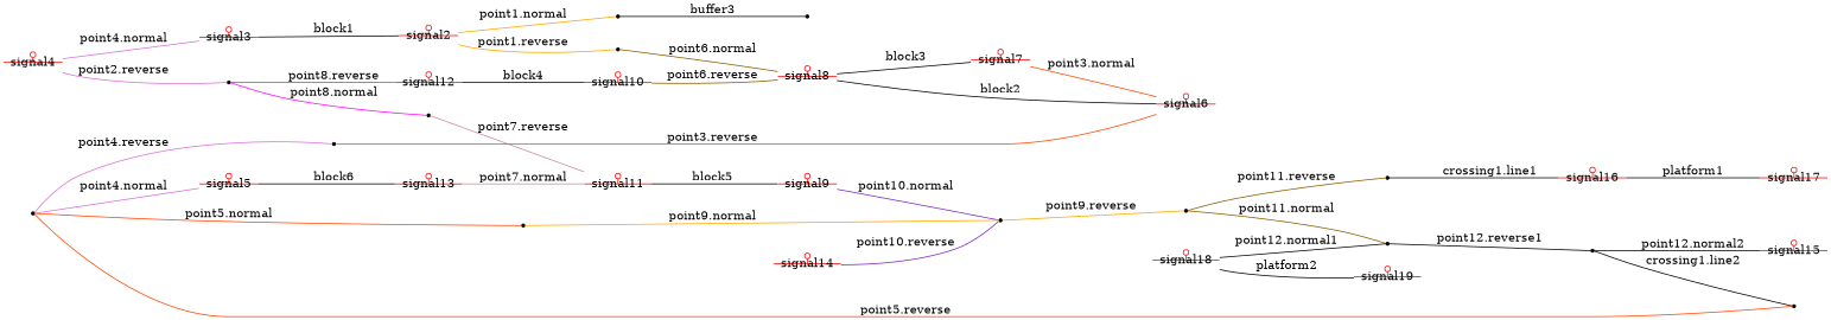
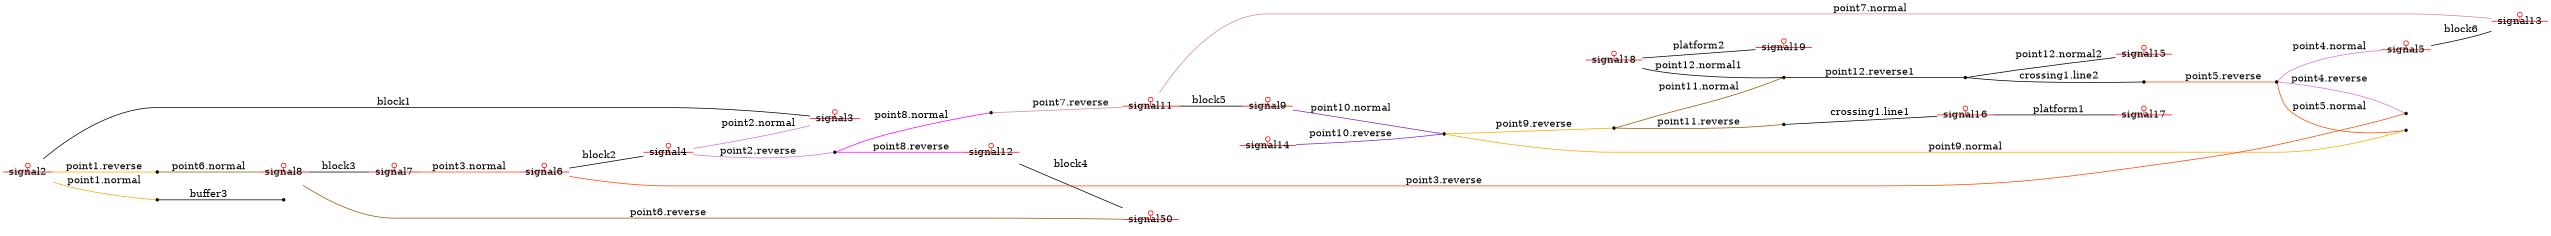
  digraph {
    rankdir=LR
    node [color=red shape=proteinstab]
    edge [color=black dir=none]
    n1 [label=signal2]
    "point1.reverse-point6.normal" [shape=point color=""]
    "point1.normal-buffer3.down" [shape=point color=""]
    n4 [label=signal8]
    n5 [label=signal7]
    n6 [label=signal6]
    n7 [label=signal4]
    "point2.reverse-point8.stem" [shape=point color=""]
    n9 [label=signal3]
    n10 [label=signal12]
    "point7.reverse-point8.normal" [shape=point color=""]
-   n12 [label=signal10]
+   n12 [label=signal50]
    n13 [label=signal11]
    n14 [label=signal9]
    "point9.stem-point10.stem" [shape=point color=""]
    "point9.reverse-point11.stem" [shape=point color=""]
    "point11.normal-point12.down1" [shape=point color=""]
    "crossing1.down1-point11.reverse" [shape=point color=""]
    "crossing1.down2-point12.up1" [shape=point color=""]
    n20 [label=signal15]
    "crossing1.up1-point5.reverse" [shape=point color=""]
    n22 [label=signal14]
    n23 [label=signal18]
    n24 [label=signal19]
    "point4.stem-point5.stem" [shape=point color=""]
    "point5.normal-point9.normal" [shape=point color=""]
    n27 [label=signal5]
    "point3.reverse-point4.reverse" [shape=point color=""]
    n29 [label=signal13]
    n30 [label=signal16]
    n31 [label=signal17]
    "buffer3.up" [shape=point color=""]
    subgraph sub_1 {
      n1
      "point1.reverse-point6.normal"
      "point1.normal-buffer3.down"
      n4
      n5
      n6
      n7
      "point2.reverse-point8.stem"
      n9
      n10
      "point7.reverse-point8.normal"
      n12
      n13
      n14
      "point9.stem-point10.stem"
      "point9.reverse-point11.stem"
      "point11.normal-point12.down1"
      "crossing1.down1-point11.reverse"
      "crossing1.down2-point12.up1"
      n20
      "crossing1.up1-point5.reverse"
      n22
      n23
      n24
      "point4.stem-point5.stem"
      "point5.normal-point9.normal"
      n27
      "point3.reverse-point4.reverse"
      n29
      n30
      n31
      "buffer3.up"
    }
    n1 -> "point1.reverse-point6.normal" [color=orange label="point1.reverse"]
    n1 -> "point1.normal-buffer3.down" [color=orange label="point1.normal"]
    "point1.reverse-point6.normal" -> n4 [color=orange4 label="point6.normal"]
    "point1.normal-buffer3.down" -> "buffer3.up" [label=buffer3]
    n4 -> n5 [label=block3]
    n5 -> n6 [color=orangered label="point3.normal"]
-   n6 -> n4 [label=block2]
+   n6 -> n7 [label=block2]
    n7 -> "point2.reverse-point8.stem" [color=orchid label="point2.reverse"]
-   n7 -> n9 [color=orchid label="point4.normal"]
+   n7 -> n9 [color=orchid label="point2.normal"]
    "point2.reverse-point8.stem" -> n10 [color=magenta1 label="point8.reverse"]
    "point2.reverse-point8.stem" -> "point7.reverse-point8.normal" [color=magenta1 label="point8.normal"]
    n9 -> n1 [label=block1]
    n10 -> n12 [label=block4]
    "point7.reverse-point8.normal" -> n13 [color=lightpink3 label="point7.reverse"]
    n12 -> n4 [color=orange4 label="point6.reverse"]
    n13 -> n14 [label=block5]
    n14 -> "point9.stem-point10.stem" [color=purple3 label="point10.normal"]
    "point9.stem-point10.stem" -> "point9.reverse-point11.stem" [color=orange label="point9.reverse"]
    "point9.reverse-point11.stem" -> "point11.normal-point12.down1" [color=orange4 label="point11.normal"]
    "point9.reverse-point11.stem" -> "crossing1.down1-point11.reverse" [color=orange4 label="point11.reverse"]
    "point11.normal-point12.down1" -> "crossing1.down2-point12.up1" [label="point12.reverse1"]
    "crossing1.down1-point11.reverse" -> n30 [label="crossing1.line1"]
    "crossing1.down2-point12.up1" -> n20 [label="point12.normal2"]
    "crossing1.down2-point12.up1" -> "crossing1.up1-point5.reverse" [label="crossing1.line2"]
    "crossing1.up1-point5.reverse" -> "point4.stem-point5.stem" [color=orangered label="point5.reverse"]
    n22 -> "point9.stem-point10.stem" [color=purple3 label="point10.reverse"]
    n23 -> "point11.normal-point12.down1" [label="point12.normal1"]
    n23 -> n24 [label=platform2]
    "point4.stem-point5.stem" -> "point5.normal-point9.normal" [color=orangered label="point5.normal"]
    "point4.stem-point5.stem" -> n27 [color=orchid label="point4.normal"]
    "point4.stem-point5.stem" -> "point3.reverse-point4.reverse" [color=orchid label="point4.reverse"]
    "point5.normal-point9.normal" -> "point9.stem-point10.stem" [color=orange label="point9.normal"]
    n27 -> n29 [label=block6]
    "point3.reverse-point4.reverse" -> n6 [color=orangered label="point3.reverse"]
    n29 -> n13 [color=lightpink3 label="point7.normal"]
    n30 -> n31 [label=platform1]
  }
